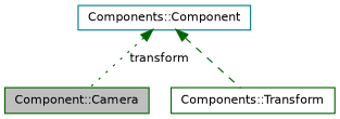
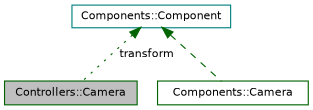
  digraph {
    fontname="DejaVu Sans"
    node [color=darkgreen fillcolor=white fontname="DejaVu Sans" fontsize=10 shape=record style=filled]
    edge [color=darkgreen dir=back fontname="DejaVu Sans" fontsize=10 labelfontname=Helvetica labelfontsize=10]
-   n1 [fillcolor=grey75 fontcolor=black height=0.2 label="Component::Camera" width=0.4]
-   n2 [height=0.2 label="Components::Transform" width=0.4]
+   n1 [fillcolor=grey75 fontcolor=black height=0.2 label="Controllers::Camera" width=0.4]
+   n2 [height=0.2 label="Components::Camera" width=0.4]
    n3 [color=teal height=0.2 label="Components::Component" width=0.4]
    n3 -> n1 [label=" transform" style=dotted]
    n3 -> n2 [style=dashed]
  }
